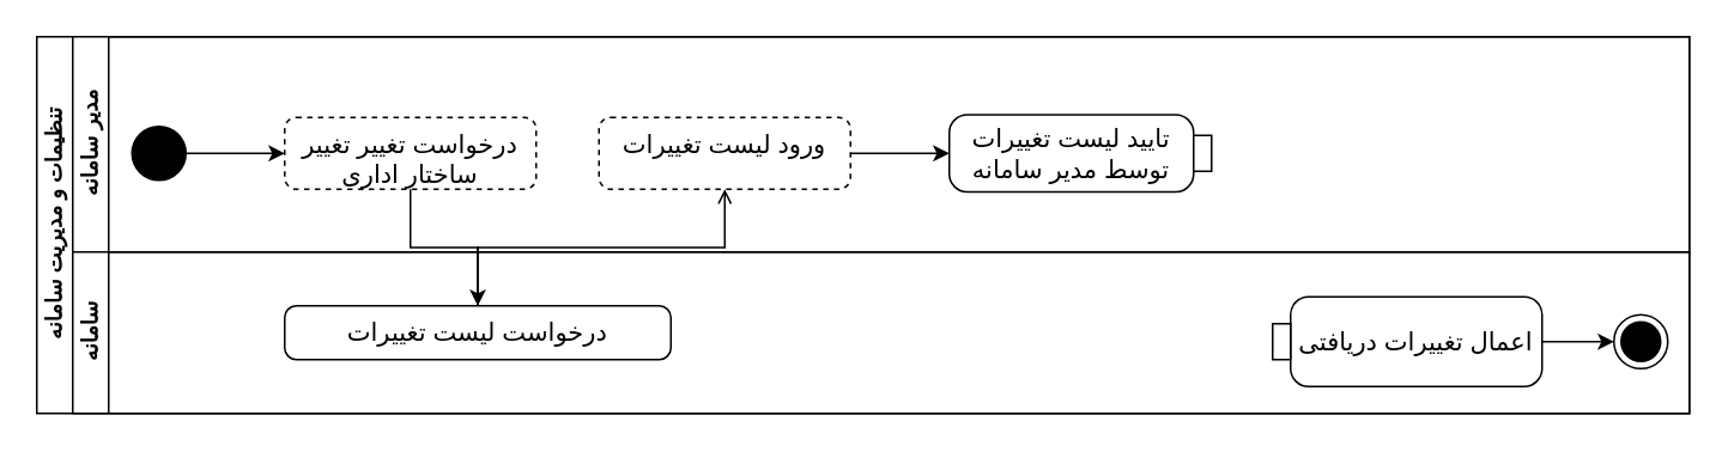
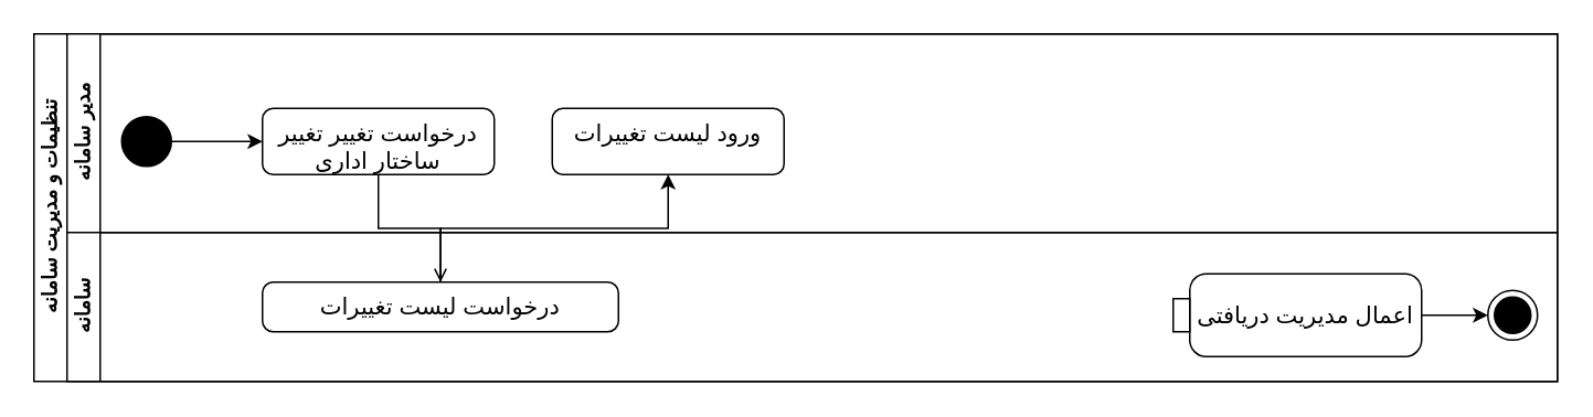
  <mxCell id="0" />
  <mxCell id="1" parent="0" />
  <mxCell id="2" value="تنظیمات و مدیریت سامانه" style="swimlane;html=1;childLayout=stackLayout;resizeParent=1;resizeParentMax=0;horizontal=0;startSize=20;horizontalStack=0;" vertex="1" parent="1"><mxGeometry x="20" y="20" width="920" height="210" as="geometry" /></mxCell>
  <mxCell id="3" value="مدیر سامانه" style="swimlane;html=1;startSize=20;horizontal=0;" vertex="1" parent="2"><mxGeometry x="20" width="900" height="120" as="geometry" /></mxCell>
  <mxCell id="4" style="edgeStyle=orthogonalEdgeStyle;rounded=0;orthogonalLoop=1;jettySize=auto;html=1;" edge="1" parent="3" source="5" target="6"><mxGeometry relative="1" as="geometry" /></mxCell>
  <mxCell id="5" value="" style="ellipse;fillColor=strokeColor;html=1;" vertex="1" parent="3"><mxGeometry x="33" y="50" width="30" height="30" as="geometry" /></mxCell>
- <mxCell id="6" value="&lt;font style=&quot;font-size: 14px;&quot;&gt;درخواست تغییر تغییر ساختار اداری&lt;/font&gt;" style="html=1;align=center;verticalAlign=top;rounded=1;absoluteArcSize=1;arcSize=13;dashed=1;whiteSpace=wrap;" vertex="1" parent="3"><mxGeometry x="118" y="45" width="140" height="40" as="geometry" /></mxCell>
- <mxCell id="7" style="edgeStyle=orthogonalEdgeStyle;rounded=0;orthogonalLoop=1;jettySize=auto;html=1;" edge="1" parent="3" source="8" target="9"><mxGeometry relative="1" as="geometry" /></mxCell>
- <mxCell id="8" value="&lt;font style=&quot;font-size: 14px;&quot;&gt;ورود لیست تغییرات&lt;/font&gt;" style="html=1;align=center;verticalAlign=top;rounded=1;absoluteArcSize=1;arcSize=13;dashed=1;whiteSpace=wrap;" vertex="1" parent="3"><mxGeometry x="293" y="45" width="140" height="40" as="geometry" /></mxCell>
- <mxCell id="9" value="&lt;font style=&quot;font-size: 14px;&quot;&gt;تایید لیست تغییرات توسط مدیر سامانه&lt;/font&gt;" style="shape=mxgraph.uml25.action;html=1;align=center;verticalAlign=middle;absoluteArcSize=1;arcSize=10;dashed=0;spacingRight=10;whiteSpace=wrap;" vertex="1" parent="3"><mxGeometry x="488" y="43.5" width="146" height="43" as="geometry" /></mxCell>
+ <mxCell id="6" value="&lt;font style=&quot;font-size: 14px;&quot;&gt;درخواست تغییر تغییر ساختار اداری&lt;/font&gt;" style="html=1;align=center;verticalAlign=top;rounded=1;absoluteArcSize=1;arcSize=13;dashed=0;whiteSpace=wrap;" vertex="1" parent="3"><mxGeometry x="118" y="45" width="140" height="40" as="geometry" /></mxCell>
+ <mxCell id="8" value="&lt;font style=&quot;font-size: 14px;&quot;&gt;ورود لیست تغییرات&lt;/font&gt;" style="html=1;align=center;verticalAlign=top;rounded=1;absoluteArcSize=1;arcSize=13;dashed=0;whiteSpace=wrap;" vertex="1" parent="3"><mxGeometry x="293" y="45" width="140" height="40" as="geometry" /></mxCell>
  <mxCell id="10" value="سامانه" style="swimlane;html=1;startSize=20;horizontal=0;" vertex="1" parent="2"><mxGeometry x="20" y="120" width="900" height="90" as="geometry"><mxRectangle x="20" y="180" width="580" height="30" as="alternateBounds" /></mxGeometry></mxCell>
  <mxCell id="11" value="" style="ellipse;html=1;shape=endState;fillColor=strokeColor;" vertex="1" parent="10"><mxGeometry x="858" y="35" width="30" height="30" as="geometry" /></mxCell>
  <mxCell id="12" value="&lt;font style=&quot;font-size: 14px;&quot;&gt;درخواست لیست تغییرات&lt;/font&gt;" style="html=1;align=center;verticalAlign=top;rounded=1;absoluteArcSize=1;arcSize=13;dashed=0;whiteSpace=wrap;" vertex="1" parent="10"><mxGeometry x="118" y="30" width="215" height="30" as="geometry" /></mxCell>
  <mxCell id="13" style="edgeStyle=orthogonalEdgeStyle;rounded=0;orthogonalLoop=1;jettySize=auto;html=1;" edge="1" parent="10" source="14" target="11"><mxGeometry relative="1" as="geometry" /></mxCell>
- <mxCell id="14" value="&lt;font style=&quot;font-size: 14px;&quot;&gt;اعمال تغییرات دریافتی&lt;/font&gt;" style="shape=mxgraph.uml25.action;html=1;align=center;verticalAlign=middle;absoluteArcSize=1;arcSize=10;dashed=0;spacingLeft=10;flipH=1;whiteSpace=wrap;" vertex="1" parent="10"><mxGeometry x="668" y="25" width="150" height="50" as="geometry" /></mxCell>
- <mxCell id="15" style="edgeStyle=orthogonalEdgeStyle;rounded=0;orthogonalLoop=1;jettySize=auto;html=1;" edge="1" parent="2" source="6" target="12"><mxGeometry relative="1" as="geometry" /></mxCell>
- <mxCell id="16" style="edgeStyle=orthogonalEdgeStyle;rounded=0;orthogonalLoop=1;jettySize=auto;html=1;endArrow=open;" edge="1" parent="2" source="12" target="8"><mxGeometry relative="1" as="geometry"><mxPoint x="393" y="90" as="targetPoint" /></mxGeometry></mxCell>
+ <mxCell id="14" value="&lt;font style=&quot;font-size: 14px;&quot;&gt;اعمال مدیریت دریافتی&lt;/font&gt;" style="shape=mxgraph.uml25.action;html=1;align=center;verticalAlign=middle;absoluteArcSize=1;arcSize=10;dashed=0;spacingLeft=10;flipH=1;whiteSpace=wrap;" vertex="1" parent="10"><mxGeometry x="668" y="25" width="150" height="50" as="geometry" /></mxCell>
+ <mxCell id="15" style="edgeStyle=orthogonalEdgeStyle;rounded=0;orthogonalLoop=1;jettySize=auto;html=1;endArrow=open;" edge="1" parent="2" source="6" target="12"><mxGeometry relative="1" as="geometry" /></mxCell>
+ <mxCell id="16" style="edgeStyle=orthogonalEdgeStyle;rounded=0;orthogonalLoop=1;jettySize=auto;html=1;" edge="1" parent="2" source="12" target="8"><mxGeometry relative="1" as="geometry"><mxPoint x="393" y="90" as="targetPoint" /></mxGeometry></mxCell>
